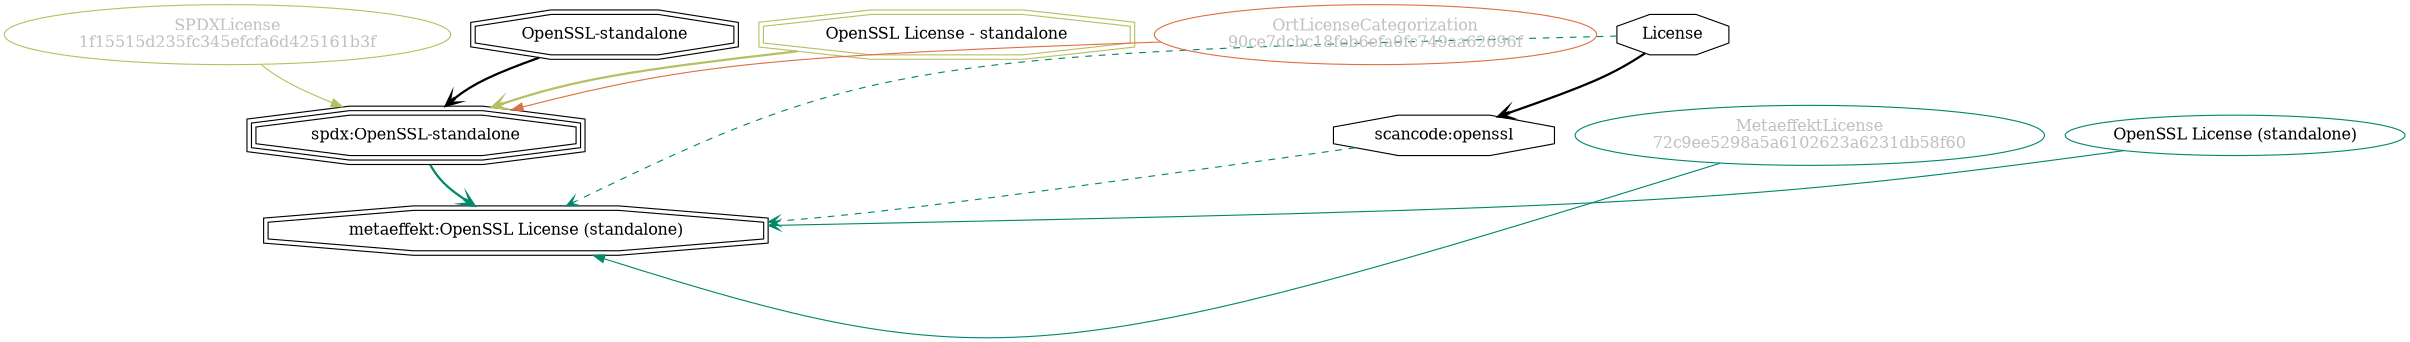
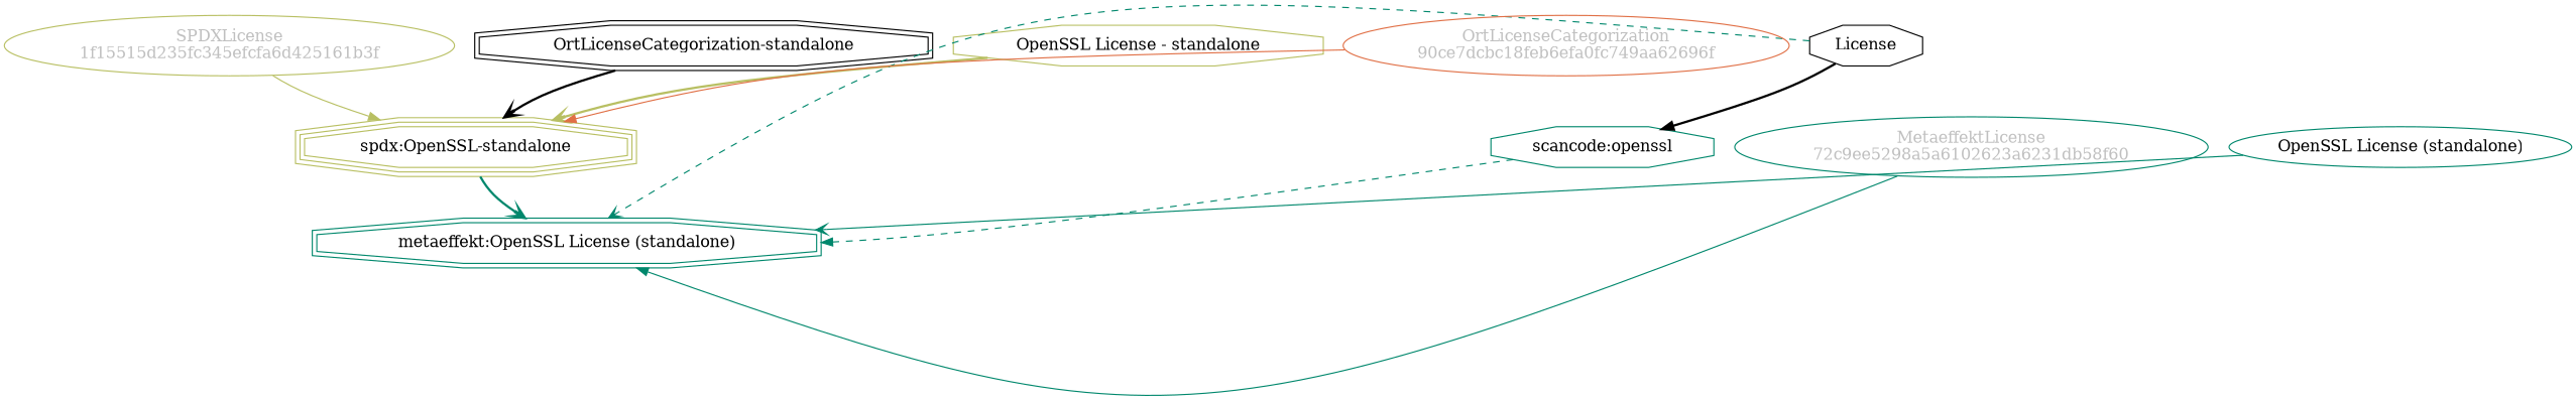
  strict digraph {
    splines=curved
    node [shape=ellipse]
    edge [color="#00876c" weight=0.5 arrowhead=vee style=bold]
    n1 [color="#b8bf62" fillcolor="beige;1" fontcolor=gray label="SPDXLicense\n1f15515d235fc345efcfa6d425161b3f"]
-   n2 [label="spdx:OpenSSL-standalone" shape=tripleoctagon]
-   n3 [color=black label="metaeffekt:OpenSSL License (standalone)" shape=doubleoctagon]
-   n4 [label="OpenSSL-standalone" shape=doubleoctagon]
-   n5 [color="#b8bf62" label="OpenSSL License - standalone" shape=doubleoctagon]
+   n2 [label="spdx:OpenSSL-standalone" shape=tripleoctagon color="#b8bf62"]
+   n3 [color="#00876c" label="metaeffekt:OpenSSL License (standalone)" shape=doubleoctagon]
+   n4 [label="OrtLicenseCategorization-standalone" shape=doubleoctagon]
+   n5 [color="#b8bf62" label="OpenSSL License - standalone" shape=octagon]
    n6 [label=License shape=octagon]
-   n7 [label="scancode:openssl" shape=octagon]
+   n7 [label="scancode:openssl" shape=octagon color="#00876c"]
    n8 [color="#e06f45" fillcolor="beige;1" fontcolor=gray label="OrtLicenseCategorization\n90ce7dcbc18feb6efa0fc749aa62696f"]
    n9 [color="#00876c" fillcolor="beige;1" fontcolor=gray label="MetaeffektLicense\n72c9ee5298a5a6102623a6231db58f60"]
    n10 [color="#00876c" label="OpenSSL License (standalone)"]
    n1 -> n2 [color="#b8bf62" arrowhead="" style=""]
    n2 -> n3 [weight=0.7]
    n4 -> n2 [weight=0.7 color=""]
    n5 -> n2 [color="#b8bf62" weight=0.7]
    n6 -> n3 [style=dashed]
-   n6 -> n7 [weight=0.7 color=""]
-   n7 -> n3 [style=dashed]
+   n6 -> n7 [arrowhead=normal weight=0.7 color=""]
+   n7 -> n3 [arrowhead=normal style=dashed]
    n8 -> n2 [color="#e06f45" arrowhead="" style=""]
    n9 -> n3 [arrowhead="" style=""]
    n10 -> n3 [style=solid weight=0.7]
  }
